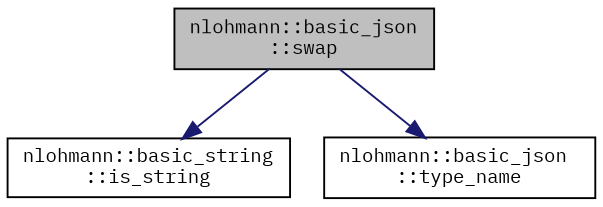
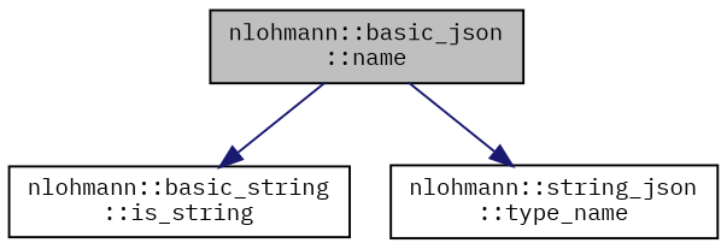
  digraph {
    fontname="IBM Plex Mono"
    rankdir=TB
    node [color=black fillcolor=white fontname="IBM Plex Mono" fontsize=10 shape=record style=filled]
    edge [color=midnightblue fontname="IBM Plex Mono" fontsize=10 labelfontname=Helvetica labelfontsize=10 style=solid]
-   n1 [fillcolor=grey75 fontcolor=black height=0.2 label="nlohmann::basic_json\l::swap" width=0.4]
+   n1 [fillcolor=grey75 fontcolor=black height=0.2 label="nlohmann::basic_json\l::name" width=0.4]
    n2 [height=0.2 label="nlohmann::basic_string\l::is_string" width=0.4]
-   n3 [height=0.2 label="nlohmann::basic_json\l::type_name" width=0.4]
+   n3 [height=0.2 label="nlohmann::string_json\l::type_name" width=0.4]
    n1 -> n2
    n1 -> n3
  }
